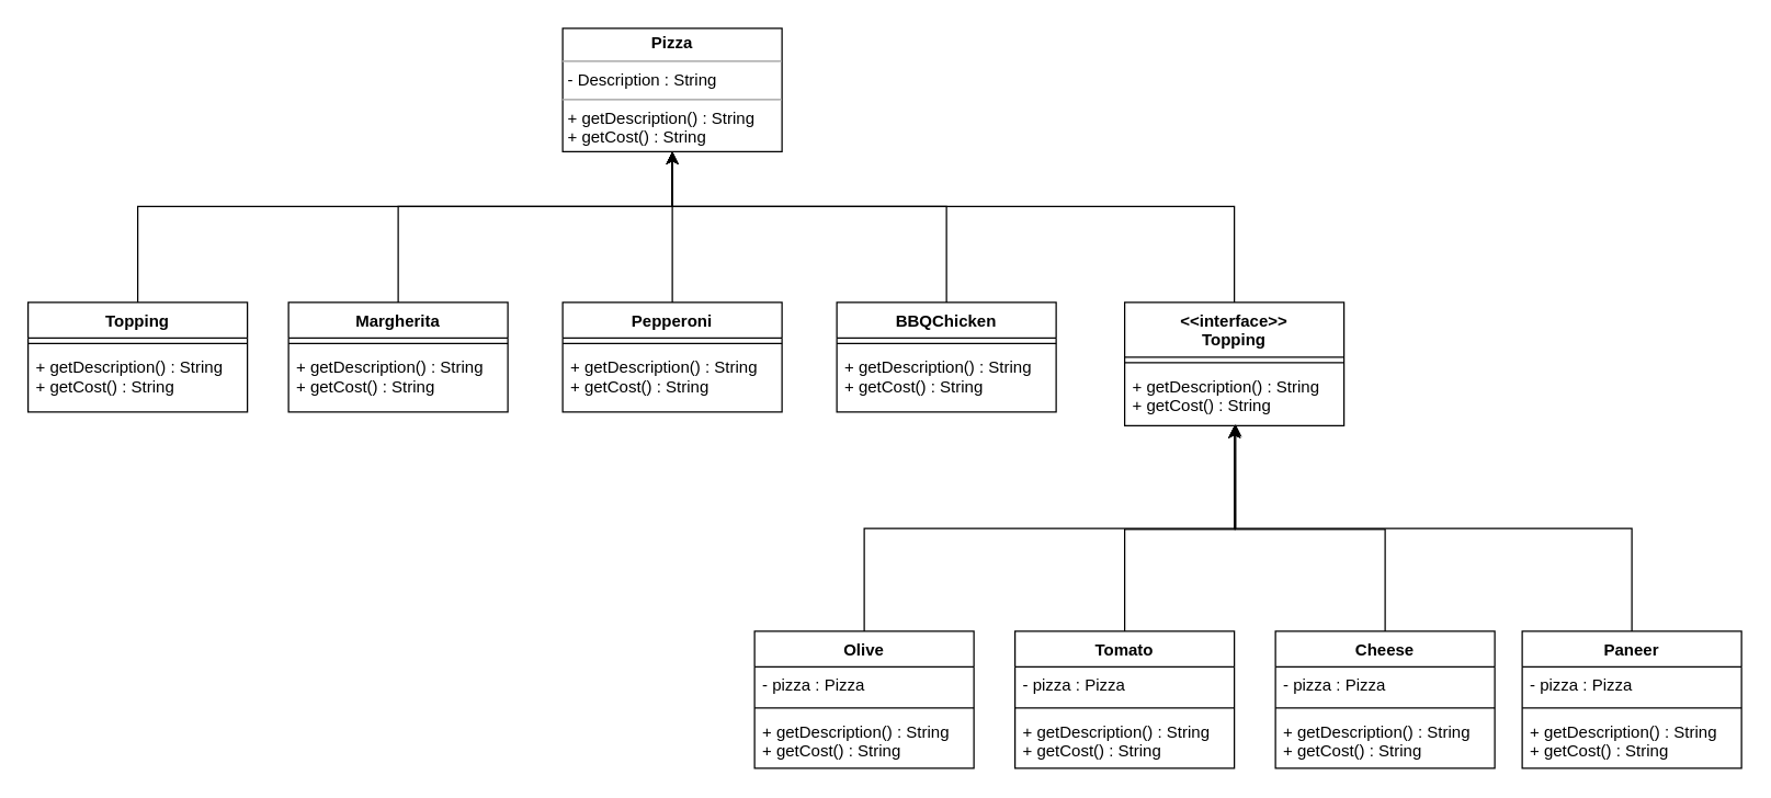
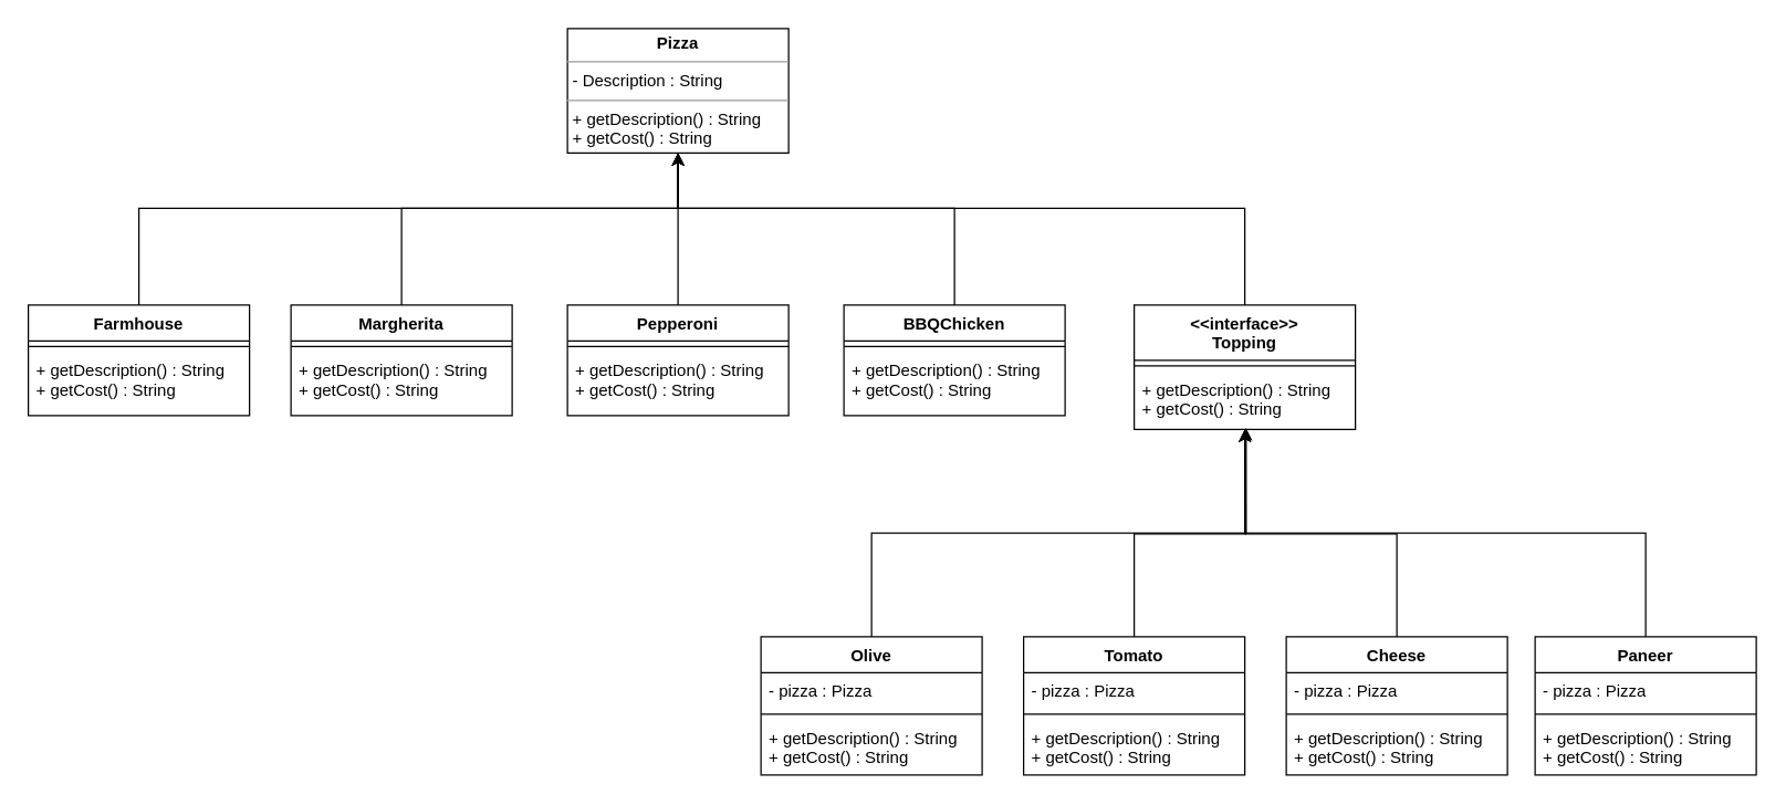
  <mxCell id="0" />
  <mxCell id="1" parent="0" />
  <mxCell id="2" value="&lt;p style=&quot;margin:0px;margin-top:4px;text-align:center;&quot;&gt;&lt;b&gt;Pizza&lt;/b&gt;&lt;/p&gt;&lt;hr size=&quot;1&quot;&gt;&lt;p style=&quot;margin:0px;margin-left:4px;&quot;&gt;- Description : String&lt;/p&gt;&lt;hr size=&quot;1&quot;&gt;&lt;p style=&quot;margin:0px;margin-left:4px;&quot;&gt;+ getDescription() : String&lt;/p&gt;&lt;p style=&quot;margin:0px;margin-left:4px;&quot;&gt;+ getCost() : String&lt;/p&gt;" style="verticalAlign=top;align=left;overflow=fill;fontSize=12;fontFamily=Helvetica;html=1;" vertex="1" parent="1"><mxGeometry x="410" y="20" width="160" height="90" as="geometry" /></mxCell>
  <mxCell id="3" style="edgeStyle=orthogonalEdgeStyle;rounded=0;orthogonalLoop=1;jettySize=auto;html=1;" edge="1" parent="1" source="4" target="2"><mxGeometry relative="1" as="geometry"><Array as="points"><mxPoint x="100" y="150" /><mxPoint x="490" y="150" /></Array></mxGeometry></mxCell>
- <mxCell id="4" value="Topping" style="swimlane;fontStyle=1;align=center;verticalAlign=top;childLayout=stackLayout;horizontal=1;startSize=26;horizontalStack=0;resizeParent=1;resizeParentMax=0;resizeLast=0;collapsible=1;marginBottom=0;" vertex="1" parent="1"><mxGeometry x="20" y="220" width="160" height="80" as="geometry" /></mxCell>
+ <mxCell id="4" value="Farmhouse" style="swimlane;fontStyle=1;align=center;verticalAlign=top;childLayout=stackLayout;horizontal=1;startSize=26;horizontalStack=0;resizeParent=1;resizeParentMax=0;resizeLast=0;collapsible=1;marginBottom=0;" vertex="1" parent="1"><mxGeometry x="20" y="220" width="160" height="80" as="geometry" /></mxCell>
  <mxCell id="5" value="" style="line;strokeWidth=1;fillColor=none;align=left;verticalAlign=middle;spacingTop=-1;spacingLeft=3;spacingRight=3;rotatable=0;labelPosition=right;points=[];portConstraint=eastwest;strokeColor=inherit;" vertex="1" parent="4"><mxGeometry y="26" width="160" height="8" as="geometry" /></mxCell>
  <mxCell id="6" value="+ getDescription() : String&#10;+ getCost() : String" style="text;strokeColor=none;fillColor=none;align=left;verticalAlign=top;spacingLeft=4;spacingRight=4;overflow=hidden;rotatable=0;points=[[0,0.5],[1,0.5]];portConstraint=eastwest;" vertex="1" parent="4"><mxGeometry y="34" width="160" height="46" as="geometry" /></mxCell>
  <mxCell id="7" style="edgeStyle=orthogonalEdgeStyle;rounded=0;orthogonalLoop=1;jettySize=auto;html=1;exitX=0.5;exitY=0;exitDx=0;exitDy=0;" edge="1" parent="1" source="8"><mxGeometry relative="1" as="geometry"><mxPoint x="490" y="110" as="targetPoint" /><Array as="points"><mxPoint x="290" y="150" /><mxPoint x="490" y="150" /></Array></mxGeometry></mxCell>
  <mxCell id="8" value="Margherita" style="swimlane;fontStyle=1;align=center;verticalAlign=top;childLayout=stackLayout;horizontal=1;startSize=26;horizontalStack=0;resizeParent=1;resizeParentMax=0;resizeLast=0;collapsible=1;marginBottom=0;" vertex="1" parent="1"><mxGeometry x="210" y="220" width="160" height="80" as="geometry" /></mxCell>
  <mxCell id="9" value="" style="line;strokeWidth=1;fillColor=none;align=left;verticalAlign=middle;spacingTop=-1;spacingLeft=3;spacingRight=3;rotatable=0;labelPosition=right;points=[];portConstraint=eastwest;strokeColor=inherit;" vertex="1" parent="8"><mxGeometry y="26" width="160" height="8" as="geometry" /></mxCell>
  <mxCell id="10" value="+ getDescription() : String&#10;+ getCost() : String" style="text;strokeColor=none;fillColor=none;align=left;verticalAlign=top;spacingLeft=4;spacingRight=4;overflow=hidden;rotatable=0;points=[[0,0.5],[1,0.5]];portConstraint=eastwest;" vertex="1" parent="8"><mxGeometry y="34" width="160" height="46" as="geometry" /></mxCell>
  <mxCell id="11" style="edgeStyle=orthogonalEdgeStyle;rounded=0;orthogonalLoop=1;jettySize=auto;html=1;exitX=0.5;exitY=0;exitDx=0;exitDy=0;" edge="1" parent="1" source="12"><mxGeometry relative="1" as="geometry"><mxPoint x="490" y="110" as="targetPoint" /></mxGeometry></mxCell>
  <mxCell id="12" value="Pepperoni" style="swimlane;fontStyle=1;align=center;verticalAlign=top;childLayout=stackLayout;horizontal=1;startSize=26;horizontalStack=0;resizeParent=1;resizeParentMax=0;resizeLast=0;collapsible=1;marginBottom=0;" vertex="1" parent="1"><mxGeometry x="410" y="220" width="160" height="80" as="geometry" /></mxCell>
  <mxCell id="13" value="" style="line;strokeWidth=1;fillColor=none;align=left;verticalAlign=middle;spacingTop=-1;spacingLeft=3;spacingRight=3;rotatable=0;labelPosition=right;points=[];portConstraint=eastwest;strokeColor=inherit;" vertex="1" parent="12"><mxGeometry y="26" width="160" height="8" as="geometry" /></mxCell>
  <mxCell id="14" value="+ getDescription() : String&#10;+ getCost() : String" style="text;strokeColor=none;fillColor=none;align=left;verticalAlign=top;spacingLeft=4;spacingRight=4;overflow=hidden;rotatable=0;points=[[0,0.5],[1,0.5]];portConstraint=eastwest;" vertex="1" parent="12"><mxGeometry y="34" width="160" height="46" as="geometry" /></mxCell>
  <mxCell id="15" style="edgeStyle=orthogonalEdgeStyle;rounded=0;orthogonalLoop=1;jettySize=auto;html=1;exitX=0.5;exitY=0;exitDx=0;exitDy=0;" edge="1" parent="1" source="16"><mxGeometry relative="1" as="geometry"><mxPoint x="490" y="110" as="targetPoint" /><Array as="points"><mxPoint x="690" y="150" /><mxPoint x="490" y="150" /></Array></mxGeometry></mxCell>
  <mxCell id="16" value="BBQChicken" style="swimlane;fontStyle=1;align=center;verticalAlign=top;childLayout=stackLayout;horizontal=1;startSize=26;horizontalStack=0;resizeParent=1;resizeParentMax=0;resizeLast=0;collapsible=1;marginBottom=0;" vertex="1" parent="1"><mxGeometry x="610" y="220" width="160" height="80" as="geometry" /></mxCell>
  <mxCell id="17" value="" style="line;strokeWidth=1;fillColor=none;align=left;verticalAlign=middle;spacingTop=-1;spacingLeft=3;spacingRight=3;rotatable=0;labelPosition=right;points=[];portConstraint=eastwest;strokeColor=inherit;" vertex="1" parent="16"><mxGeometry y="26" width="160" height="8" as="geometry" /></mxCell>
  <mxCell id="18" value="+ getDescription() : String&#10;+ getCost() : String" style="text;strokeColor=none;fillColor=none;align=left;verticalAlign=top;spacingLeft=4;spacingRight=4;overflow=hidden;rotatable=0;points=[[0,0.5],[1,0.5]];portConstraint=eastwest;" vertex="1" parent="16"><mxGeometry y="34" width="160" height="46" as="geometry" /></mxCell>
  <mxCell id="19" style="edgeStyle=orthogonalEdgeStyle;rounded=0;orthogonalLoop=1;jettySize=auto;html=1;exitX=0.5;exitY=0;exitDx=0;exitDy=0;" edge="1" parent="1" source="20"><mxGeometry relative="1" as="geometry"><mxPoint x="490" y="110" as="targetPoint" /><Array as="points"><mxPoint x="900" y="150" /><mxPoint x="490" y="150" /></Array></mxGeometry></mxCell>
  <mxCell id="20" value="&lt;&lt;interface&gt;&gt;&#10;Topping" style="swimlane;fontStyle=1;align=center;verticalAlign=top;childLayout=stackLayout;horizontal=1;startSize=40;horizontalStack=0;resizeParent=1;resizeParentMax=0;resizeLast=0;collapsible=1;marginBottom=0;" vertex="1" parent="1"><mxGeometry x="820" y="220" width="160" height="90" as="geometry" /></mxCell>
  <mxCell id="21" value="" style="line;strokeWidth=1;fillColor=none;align=left;verticalAlign=middle;spacingTop=-1;spacingLeft=3;spacingRight=3;rotatable=0;labelPosition=right;points=[];portConstraint=eastwest;strokeColor=inherit;" vertex="1" parent="20"><mxGeometry y="40" width="160" height="8" as="geometry" /></mxCell>
  <mxCell id="22" value="+ getDescription() : String&#10;+ getCost() : String" style="text;strokeColor=none;fillColor=none;align=left;verticalAlign=top;spacingLeft=4;spacingRight=4;overflow=hidden;rotatable=0;points=[[0,0.5],[1,0.5]];portConstraint=eastwest;" vertex="1" parent="20"><mxGeometry y="48" width="160" height="42" as="geometry" /></mxCell>
  <mxCell id="23" style="edgeStyle=orthogonalEdgeStyle;rounded=0;orthogonalLoop=1;jettySize=auto;html=1;exitX=0.5;exitY=0;exitDx=0;exitDy=0;entryX=0.5;entryY=1;entryDx=0;entryDy=0;entryPerimeter=0;" edge="1" parent="1" source="24" target="22"><mxGeometry relative="1" as="geometry" /></mxCell>
  <mxCell id="24" value="Olive" style="swimlane;fontStyle=1;align=center;verticalAlign=top;childLayout=stackLayout;horizontal=1;startSize=26;horizontalStack=0;resizeParent=1;resizeParentMax=0;resizeLast=0;collapsible=1;marginBottom=0;" vertex="1" parent="1"><mxGeometry x="550" y="460" width="160" height="100" as="geometry" /></mxCell>
  <mxCell id="25" value="- pizza : Pizza" style="text;strokeColor=none;fillColor=none;align=left;verticalAlign=top;spacingLeft=4;spacingRight=4;overflow=hidden;rotatable=0;points=[[0,0.5],[1,0.5]];portConstraint=eastwest;" vertex="1" parent="24"><mxGeometry y="26" width="160" height="26" as="geometry" /></mxCell>
  <mxCell id="26" value="" style="line;strokeWidth=1;fillColor=none;align=left;verticalAlign=middle;spacingTop=-1;spacingLeft=3;spacingRight=3;rotatable=0;labelPosition=right;points=[];portConstraint=eastwest;strokeColor=inherit;" vertex="1" parent="24"><mxGeometry y="52" width="160" height="8" as="geometry" /></mxCell>
  <mxCell id="27" value="+ getDescription() : String&#10;+ getCost() : String" style="text;strokeColor=none;fillColor=none;align=left;verticalAlign=top;spacingLeft=4;spacingRight=4;overflow=hidden;rotatable=0;points=[[0,0.5],[1,0.5]];portConstraint=eastwest;" vertex="1" parent="24"><mxGeometry y="60" width="160" height="40" as="geometry" /></mxCell>
  <mxCell id="28" style="edgeStyle=orthogonalEdgeStyle;rounded=0;orthogonalLoop=1;jettySize=auto;html=1;exitX=0.5;exitY=0;exitDx=0;exitDy=0;" edge="1" parent="1" source="29"><mxGeometry relative="1" as="geometry"><mxPoint x="900" y="310" as="targetPoint" /></mxGeometry></mxCell>
  <mxCell id="29" value="Tomato" style="swimlane;fontStyle=1;align=center;verticalAlign=top;childLayout=stackLayout;horizontal=1;startSize=26;horizontalStack=0;resizeParent=1;resizeParentMax=0;resizeLast=0;collapsible=1;marginBottom=0;" vertex="1" parent="1"><mxGeometry x="740" y="460" width="160" height="100" as="geometry" /></mxCell>
  <mxCell id="30" value="- pizza : Pizza" style="text;strokeColor=none;fillColor=none;align=left;verticalAlign=top;spacingLeft=4;spacingRight=4;overflow=hidden;rotatable=0;points=[[0,0.5],[1,0.5]];portConstraint=eastwest;" vertex="1" parent="29"><mxGeometry y="26" width="160" height="26" as="geometry" /></mxCell>
  <mxCell id="31" value="" style="line;strokeWidth=1;fillColor=none;align=left;verticalAlign=middle;spacingTop=-1;spacingLeft=3;spacingRight=3;rotatable=0;labelPosition=right;points=[];portConstraint=eastwest;strokeColor=inherit;" vertex="1" parent="29"><mxGeometry y="52" width="160" height="8" as="geometry" /></mxCell>
  <mxCell id="32" value="+ getDescription() : String&#10;+ getCost() : String" style="text;strokeColor=none;fillColor=none;align=left;verticalAlign=top;spacingLeft=4;spacingRight=4;overflow=hidden;rotatable=0;points=[[0,0.5],[1,0.5]];portConstraint=eastwest;" vertex="1" parent="29"><mxGeometry y="60" width="160" height="40" as="geometry" /></mxCell>
  <mxCell id="33" style="edgeStyle=orthogonalEdgeStyle;rounded=0;orthogonalLoop=1;jettySize=auto;html=1;exitX=0.5;exitY=0;exitDx=0;exitDy=0;" edge="1" parent="1" source="34"><mxGeometry relative="1" as="geometry"><mxPoint x="900" y="310" as="targetPoint" /></mxGeometry></mxCell>
  <mxCell id="34" value="Cheese" style="swimlane;fontStyle=1;align=center;verticalAlign=top;childLayout=stackLayout;horizontal=1;startSize=26;horizontalStack=0;resizeParent=1;resizeParentMax=0;resizeLast=0;collapsible=1;marginBottom=0;" vertex="1" parent="1"><mxGeometry x="930" y="460" width="160" height="100" as="geometry" /></mxCell>
  <mxCell id="35" value="- pizza : Pizza" style="text;strokeColor=none;fillColor=none;align=left;verticalAlign=top;spacingLeft=4;spacingRight=4;overflow=hidden;rotatable=0;points=[[0,0.5],[1,0.5]];portConstraint=eastwest;" vertex="1" parent="34"><mxGeometry y="26" width="160" height="26" as="geometry" /></mxCell>
  <mxCell id="36" value="" style="line;strokeWidth=1;fillColor=none;align=left;verticalAlign=middle;spacingTop=-1;spacingLeft=3;spacingRight=3;rotatable=0;labelPosition=right;points=[];portConstraint=eastwest;strokeColor=inherit;" vertex="1" parent="34"><mxGeometry y="52" width="160" height="8" as="geometry" /></mxCell>
  <mxCell id="37" value="+ getDescription() : String&#10;+ getCost() : String" style="text;strokeColor=none;fillColor=none;align=left;verticalAlign=top;spacingLeft=4;spacingRight=4;overflow=hidden;rotatable=0;points=[[0,0.5],[1,0.5]];portConstraint=eastwest;" vertex="1" parent="34"><mxGeometry y="60" width="160" height="40" as="geometry" /></mxCell>
  <mxCell id="38" style="edgeStyle=orthogonalEdgeStyle;rounded=0;orthogonalLoop=1;jettySize=auto;html=1;entryX=0.506;entryY=0.976;entryDx=0;entryDy=0;entryPerimeter=0;" edge="1" parent="1" source="39" target="22"><mxGeometry relative="1" as="geometry" /></mxCell>
  <mxCell id="39" value="Paneer" style="swimlane;fontStyle=1;align=center;verticalAlign=top;childLayout=stackLayout;horizontal=1;startSize=26;horizontalStack=0;resizeParent=1;resizeParentMax=0;resizeLast=0;collapsible=1;marginBottom=0;" vertex="1" parent="1"><mxGeometry x="1110" y="460" width="160" height="100" as="geometry" /></mxCell>
  <mxCell id="40" value="- pizza : Pizza" style="text;strokeColor=none;fillColor=none;align=left;verticalAlign=top;spacingLeft=4;spacingRight=4;overflow=hidden;rotatable=0;points=[[0,0.5],[1,0.5]];portConstraint=eastwest;" vertex="1" parent="39"><mxGeometry y="26" width="160" height="26" as="geometry" /></mxCell>
  <mxCell id="41" value="" style="line;strokeWidth=1;fillColor=none;align=left;verticalAlign=middle;spacingTop=-1;spacingLeft=3;spacingRight=3;rotatable=0;labelPosition=right;points=[];portConstraint=eastwest;strokeColor=inherit;" vertex="1" parent="39"><mxGeometry y="52" width="160" height="8" as="geometry" /></mxCell>
  <mxCell id="42" value="+ getDescription() : String&#10;+ getCost() : String" style="text;strokeColor=none;fillColor=none;align=left;verticalAlign=top;spacingLeft=4;spacingRight=4;overflow=hidden;rotatable=0;points=[[0,0.5],[1,0.5]];portConstraint=eastwest;" vertex="1" parent="39"><mxGeometry y="60" width="160" height="40" as="geometry" /></mxCell>
